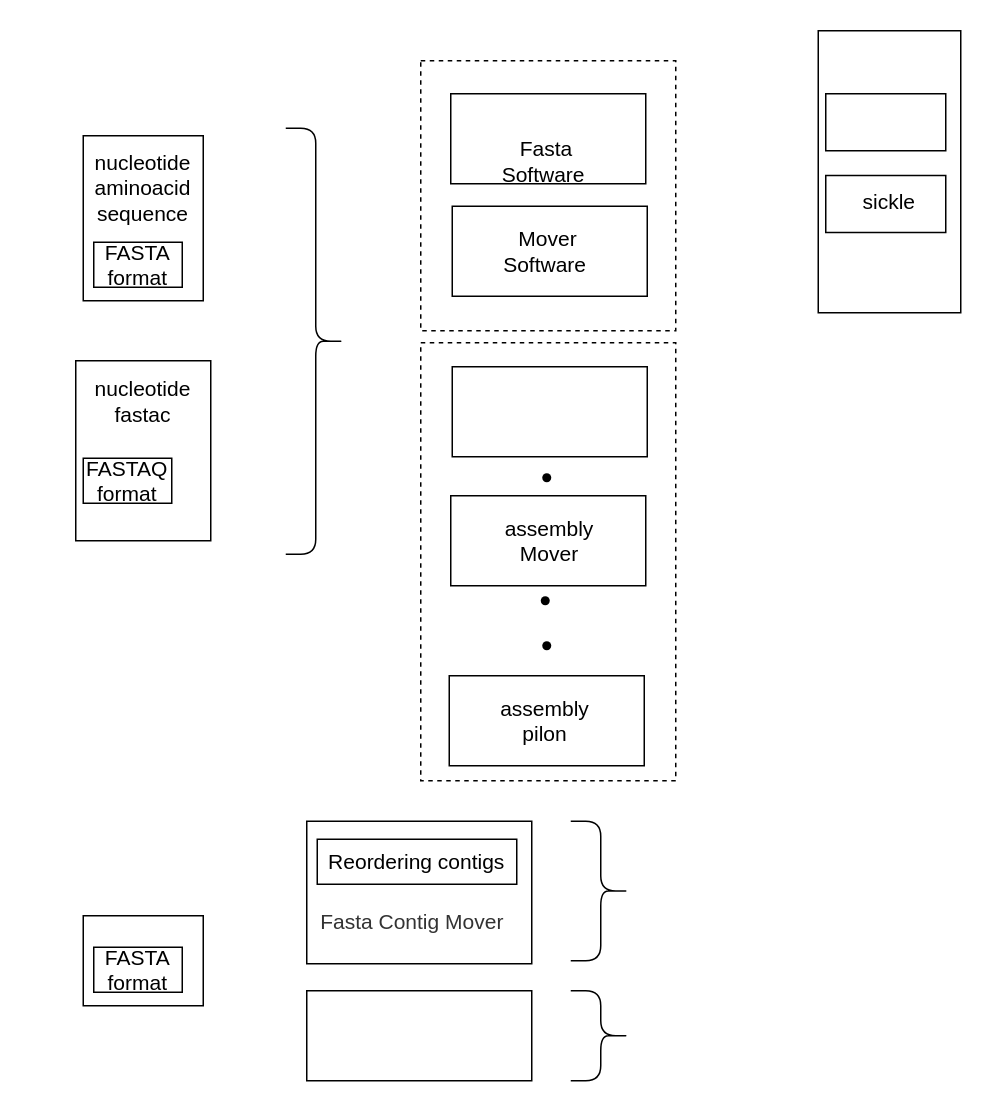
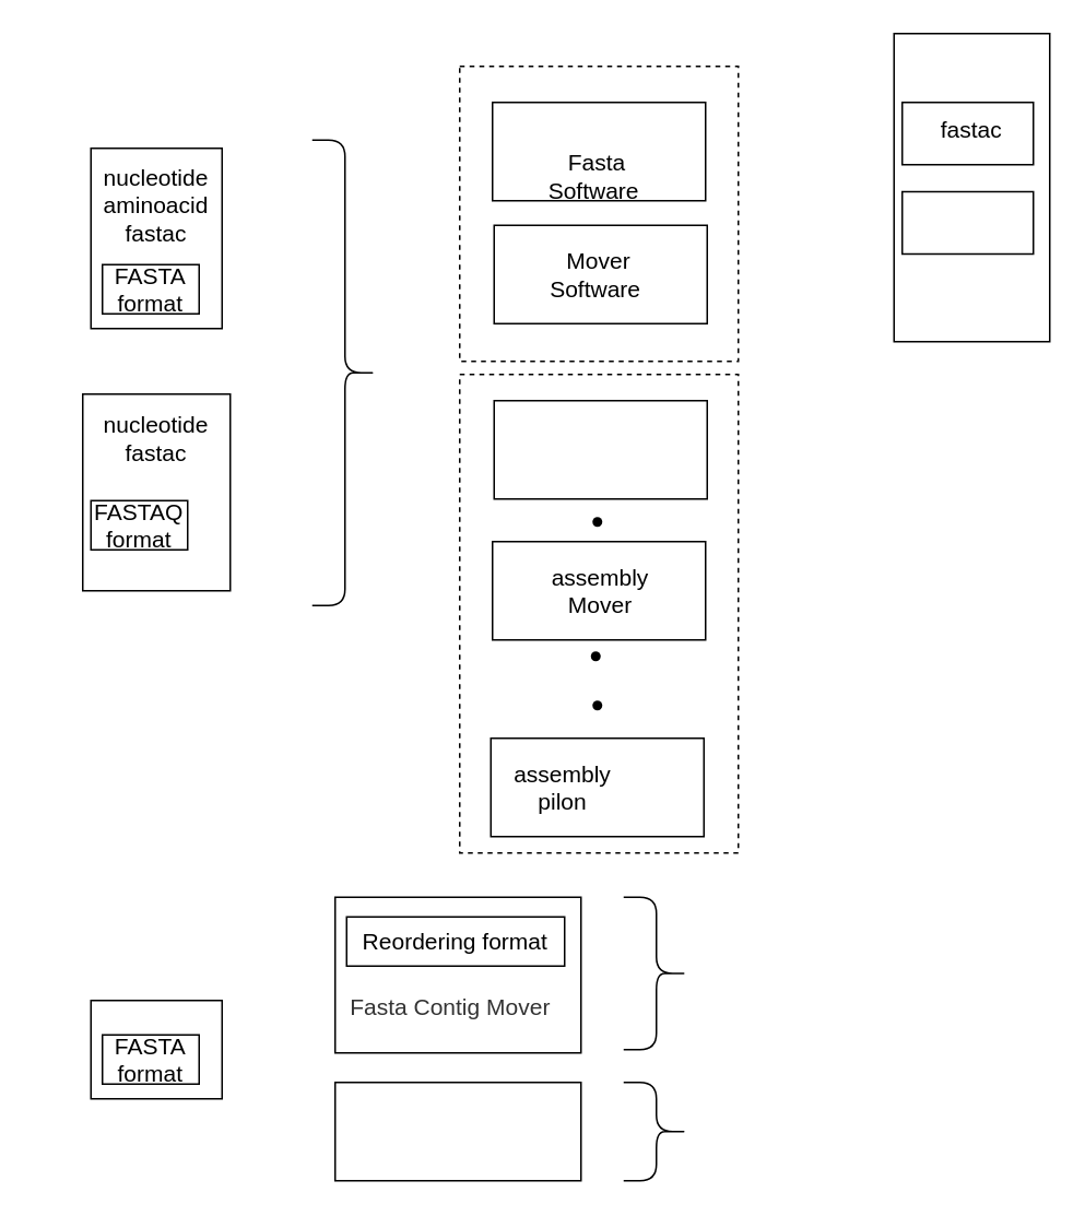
  <mxCell id="0" />
  <mxCell id="1" parent="0" />
  <mxCell id="2" value="" style="rounded=0;whiteSpace=wrap;html=1;" parent="1" vertex="1"><mxGeometry x="300" y="62" width="130" height="60" as="geometry" /></mxCell>
  <mxCell id="3" value="&lt;font style=&quot;font-size: 14px&quot;&gt;Fasta Software&amp;nbsp;&lt;/font&gt;" style="text;html=1;strokeColor=none;fillColor=none;align=center;verticalAlign=middle;whiteSpace=wrap;rounded=0;" parent="1" vertex="1"><mxGeometry x="330" y="94.5" width="68" height="25" as="geometry" /></mxCell>
  <mxCell id="4" value="" style="rounded=0;whiteSpace=wrap;html=1;" parent="1" vertex="1"><mxGeometry x="55" y="90" width="80" height="110" as="geometry" /></mxCell>
- <mxCell id="5" value="&lt;font style=&quot;font-size: 14px&quot;&gt;nucleotide&lt;br&gt;aminoacid&lt;br&gt;sequence&lt;br&gt;&lt;/font&gt;" style="text;html=1;strokeColor=none;fillColor=none;align=center;verticalAlign=middle;whiteSpace=wrap;rounded=0;" parent="1" vertex="1"><mxGeometry x="20" y="104.5" width="150" height="40" as="geometry" /></mxCell>
+ <mxCell id="5" value="&lt;font style=&quot;font-size: 14px&quot;&gt;nucleotide&lt;br&gt;aminoacid&lt;br&gt;fastac&lt;br&gt;&lt;/font&gt;" style="text;html=1;strokeColor=none;fillColor=none;align=center;verticalAlign=middle;whiteSpace=wrap;rounded=0;" parent="1" vertex="1"><mxGeometry x="20" y="104.5" width="150" height="40" as="geometry" /></mxCell>
  <mxCell id="6" value="&lt;span style=&quot;font-size: 14px&quot;&gt;FASTA format&lt;/span&gt;" style="text;html=1;align=center;verticalAlign=middle;whiteSpace=wrap;rounded=0;strokeColor=#000000;" parent="1" vertex="1"><mxGeometry x="62" y="161" width="59" height="30" as="geometry" /></mxCell>
  <mxCell id="7" value="" style="rounded=0;whiteSpace=wrap;html=1;" parent="1" vertex="1"><mxGeometry x="301" y="137" width="130" height="60" as="geometry" /></mxCell>
  <mxCell id="8" value="&lt;font style=&quot;font-size: 14px&quot;&gt;Mover Software&amp;nbsp;&lt;/font&gt;" style="text;html=1;strokeColor=none;fillColor=none;align=center;verticalAlign=middle;whiteSpace=wrap;rounded=0;" parent="1" vertex="1"><mxGeometry x="331" y="154.5" width="68" height="25" as="geometry" /></mxCell>
  <mxCell id="9" value="" style="rounded=0;whiteSpace=wrap;html=1;dashed=1;strokeColor=#000000;fillColor=none;" parent="1" vertex="1"><mxGeometry x="280" y="40" width="170" height="180" as="geometry" /></mxCell>
  <mxCell id="10" value="" style="rounded=0;whiteSpace=wrap;html=1;" vertex="1" parent="1"><mxGeometry x="301" y="244" width="130" height="60" as="geometry" /></mxCell>
  <mxCell id="11" value="" style="rounded=0;whiteSpace=wrap;html=1;" vertex="1" parent="1"><mxGeometry x="299" y="450" width="130" height="60" as="geometry" /></mxCell>
- <mxCell id="12" value="&lt;font style=&quot;font-size: 14px&quot;&gt;assembly&lt;br&gt;pilon&lt;br&gt;&lt;/font&gt;" style="text;html=1;strokeColor=none;fillColor=none;align=center;verticalAlign=middle;whiteSpace=wrap;rounded=0;" vertex="1" parent="1"><mxGeometry x="329" y="467.5" width="68" height="25" as="geometry" /></mxCell>
+ <mxCell id="12" value="&lt;font style=&quot;font-size: 14px&quot;&gt;assembly&lt;br&gt;pilon&lt;br&gt;&lt;/font&gt;" style="text;html=1;strokeColor=none;fillColor=none;align=center;verticalAlign=middle;whiteSpace=wrap;rounded=0;" vertex="1" parent="1"><mxGeometry x="309" y="467.5" width="68" height="25" as="geometry" /></mxCell>
  <mxCell id="13" value="" style="shape=waypoint;sketch=0;fillStyle=solid;size=6;pointerEvents=1;points=[];fillColor=none;resizable=0;rotatable=0;perimeter=centerPerimeter;snapToPoint=1;dashed=1;strokeColor=#000000;" vertex="1" parent="1"><mxGeometry x="344" y="298" width="40" height="40" as="geometry" /></mxCell>
  <mxCell id="14" value="" style="shape=waypoint;sketch=0;fillStyle=solid;size=6;pointerEvents=1;points=[];fillColor=none;resizable=0;rotatable=0;perimeter=centerPerimeter;snapToPoint=1;dashed=1;strokeColor=#000000;" vertex="1" parent="1"><mxGeometry x="343" y="380" width="40" height="40" as="geometry" /></mxCell>
  <mxCell id="15" style="edgeStyle=orthogonalEdgeStyle;rounded=0;orthogonalLoop=1;jettySize=auto;html=1;" edge="1" parent="1"><mxGeometry relative="1" as="geometry"><mxPoint x="364" y="348" as="sourcePoint" /><mxPoint x="364" y="348" as="targetPoint" /></mxGeometry></mxCell>
  <mxCell id="16" value="" style="shape=waypoint;sketch=0;fillStyle=solid;size=6;pointerEvents=1;points=[];fillColor=none;resizable=0;rotatable=0;perimeter=centerPerimeter;snapToPoint=1;dashed=1;strokeColor=#000000;" vertex="1" parent="1"><mxGeometry x="344" y="410" width="40" height="40" as="geometry" /></mxCell>
  <mxCell id="17" value="&lt;font style=&quot;font-size: 14px&quot;&gt;nucleotide&lt;br&gt;fastac&lt;br&gt;&lt;/font&gt;" style="text;html=1;strokeColor=none;fillColor=none;align=center;verticalAlign=middle;whiteSpace=wrap;rounded=0;" vertex="1" parent="1"><mxGeometry x="50" y="248.5" width="90" height="36.5" as="geometry" /></mxCell>
  <mxCell id="18" value="&lt;span style=&quot;font-size: 14px&quot;&gt;FASTAQ format&lt;/span&gt;" style="text;html=1;align=center;verticalAlign=middle;whiteSpace=wrap;rounded=0;strokeColor=#000000;" vertex="1" parent="1"><mxGeometry x="55" y="305" width="59" height="30" as="geometry" /></mxCell>
  <mxCell id="19" value="" style="rounded=0;whiteSpace=wrap;html=1;fillColor=none;" vertex="1" parent="1"><mxGeometry x="50" y="240" width="90" height="120" as="geometry" /></mxCell>
  <mxCell id="20" value="" style="shape=curlyBracket;whiteSpace=wrap;html=1;rounded=1;flipH=1;strokeColor=#000000;fillColor=none;" vertex="1" parent="1"><mxGeometry x="190" y="85" width="40" height="284" as="geometry" /></mxCell>
  <mxCell id="21" value="" style="rounded=0;whiteSpace=wrap;html=1;dashed=1;strokeColor=#000000;fillColor=none;" vertex="1" parent="1"><mxGeometry x="280" y="228" width="170" height="292" as="geometry" /></mxCell>
  <mxCell id="22" value="" style="verticalLabelPosition=bottom;verticalAlign=top;html=1;shape=mxgraph.basic.rect;fillColor2=none;strokeWidth=1;size=20;indent=5;fillColor=none;" vertex="1" parent="1"><mxGeometry x="550" y="62" width="80" height="38" as="geometry" /></mxCell>
+ <mxCell id="23" value="&lt;font style=&quot;font-size: 14px&quot;&gt;fastac&lt;br&gt;&lt;/font&gt;" style="text;html=1;strokeColor=none;fillColor=none;align=center;verticalAlign=middle;whiteSpace=wrap;rounded=0;" vertex="1" parent="1"><mxGeometry x="555" y="68.5" width="75" height="21.5" as="geometry" /></mxCell>
  <mxCell id="24" value="" style="verticalLabelPosition=bottom;verticalAlign=top;html=1;shape=mxgraph.basic.rect;fillColor2=none;strokeWidth=1;size=20;indent=5;fillColor=none;" vertex="1" parent="1"><mxGeometry x="550" y="116.5" width="80" height="38" as="geometry" /></mxCell>
- <mxCell id="25" value="&lt;font style=&quot;font-size: 14px&quot;&gt;sickle&lt;br&gt;&lt;/font&gt;" style="text;html=1;strokeColor=none;fillColor=none;align=center;verticalAlign=middle;whiteSpace=wrap;rounded=0;" vertex="1" parent="1"><mxGeometry x="555" y="123" width="75" height="21.5" as="geometry" /></mxCell>
  <mxCell id="26" value="&lt;font style=&quot;font-size: 14px&quot;&gt;assembly&lt;br&gt;Mover&lt;br&gt;&lt;/font&gt;" style="text;html=1;strokeColor=none;fillColor=none;align=center;verticalAlign=middle;whiteSpace=wrap;rounded=0;" vertex="1" parent="1"><mxGeometry x="332" y="347.5" width="68" height="25" as="geometry" /></mxCell>
  <mxCell id="27" value="" style="rounded=0;whiteSpace=wrap;html=1;fillColor=none;" vertex="1" parent="1"><mxGeometry x="300" y="330" width="130" height="60" as="geometry" /></mxCell>
  <mxCell id="28" value="" style="rounded=0;whiteSpace=wrap;html=1;fillColor=none;" vertex="1" parent="1"><mxGeometry x="55" y="610" width="80" height="60" as="geometry" /></mxCell>
  <mxCell id="29" value="&lt;span style=&quot;font-size: 14px&quot;&gt;FASTA format&lt;/span&gt;" style="text;html=1;align=center;verticalAlign=middle;whiteSpace=wrap;rounded=0;strokeColor=#000000;" vertex="1" parent="1"><mxGeometry x="62" y="631" width="59" height="30" as="geometry" /></mxCell>
  <mxCell id="30" value="" style="rounded=0;whiteSpace=wrap;html=1;fillColor=none;" vertex="1" parent="1"><mxGeometry x="204" y="547" width="150" height="95" as="geometry" /></mxCell>
- <mxCell id="31" value="&lt;span style=&quot;font-size: 14px&quot;&gt;Reordering contigs&lt;/span&gt;" style="text;html=1;align=center;verticalAlign=middle;whiteSpace=wrap;rounded=0;strokeColor=#000000;" vertex="1" parent="1"><mxGeometry x="211" y="559" width="133" height="30" as="geometry" /></mxCell>
+ <mxCell id="31" value="&lt;span style=&quot;font-size: 14px&quot;&gt;Reordering format&lt;/span&gt;" style="text;html=1;align=center;verticalAlign=middle;whiteSpace=wrap;rounded=0;strokeColor=#000000;" vertex="1" parent="1"><mxGeometry x="211" y="559" width="133" height="30" as="geometry" /></mxCell>
  <mxCell id="32" value="" style="shape=curlyBracket;whiteSpace=wrap;html=1;rounded=1;flipH=1;strokeColor=#000000;fillColor=none;" vertex="1" parent="1"><mxGeometry x="380" y="547" width="40" height="93" as="geometry" /></mxCell>
  <mxCell id="33" value="&lt;h3 style=&quot;color: rgb(51 , 51 , 51) ; text-align: left ; background-color: rgb(255 , 255 , 255)&quot;&gt;&lt;font style=&quot;font-weight: normal ; font-size: 14px&quot;&gt;Fasta Contig Mover&lt;/font&gt;&lt;/h3&gt;" style="text;html=1;align=center;verticalAlign=middle;resizable=0;points=[];autosize=1;strokeColor=none;fontFamily=Helvetica;" vertex="1" parent="1"><mxGeometry x="204" y="589" width="140" height="50" as="geometry" /></mxCell>
  <mxCell id="34" value="" style="rounded=0;whiteSpace=wrap;html=1;fillColor=none;" vertex="1" parent="1"><mxGeometry x="204" y="660" width="150" height="60" as="geometry" /></mxCell>
  <mxCell id="35" value="" style="shape=curlyBracket;whiteSpace=wrap;html=1;rounded=1;flipH=1;strokeColor=#000000;fillColor=none;" vertex="1" parent="1"><mxGeometry x="380" y="660" width="40" height="60" as="geometry" /></mxCell>
  <mxCell id="36" value="" style="verticalLabelPosition=bottom;verticalAlign=top;html=1;shape=mxgraph.basic.rect;fillColor2=none;strokeWidth=1;size=20;indent=5;fillColor=none;" vertex="1" parent="1"><mxGeometry x="545" y="20" width="95" height="188" as="geometry" /></mxCell>
